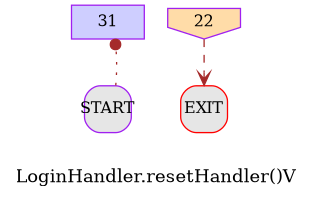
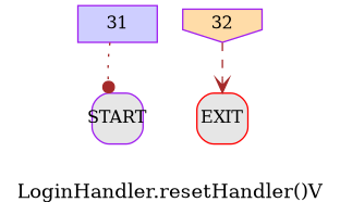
  digraph {
    label="LoginHandler.resetHandler()V"
    node [color=purple fillcolor="#E6E6E6" fixedsize=true fontsize=12 shape=box style=filled]
    edge [color=brown]
    n1 [fillcolor="#CECEFF" height=0.36 label=31 width=0.78]
-   n2 [fillcolor="#FFDCA8" height=0.36 label=22 shape=invhouse width=0.78]
+   n2 [fillcolor="#FFDCA8" height=0.36 label=32 shape=invhouse width=0.78]
    n3 [color=red height=0.5 label=EXIT style="filled, rounded" width=0.5]
    n4 [height=0.5 label=START style="filled, rounded" width=0.5]
    n2 -> n3 [arrowhead=vee style=dashed]
-   n4 -> n1 [arrowhead=dot style=dotted]
+   n1 -> n4 [arrowhead=dot style=dotted]
  }
